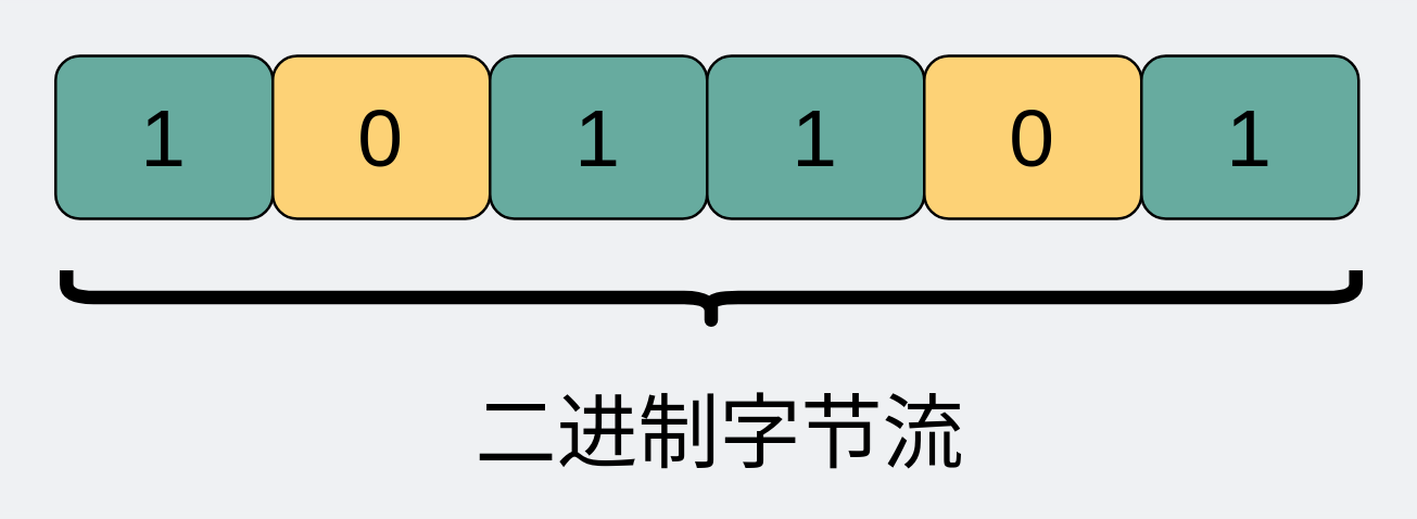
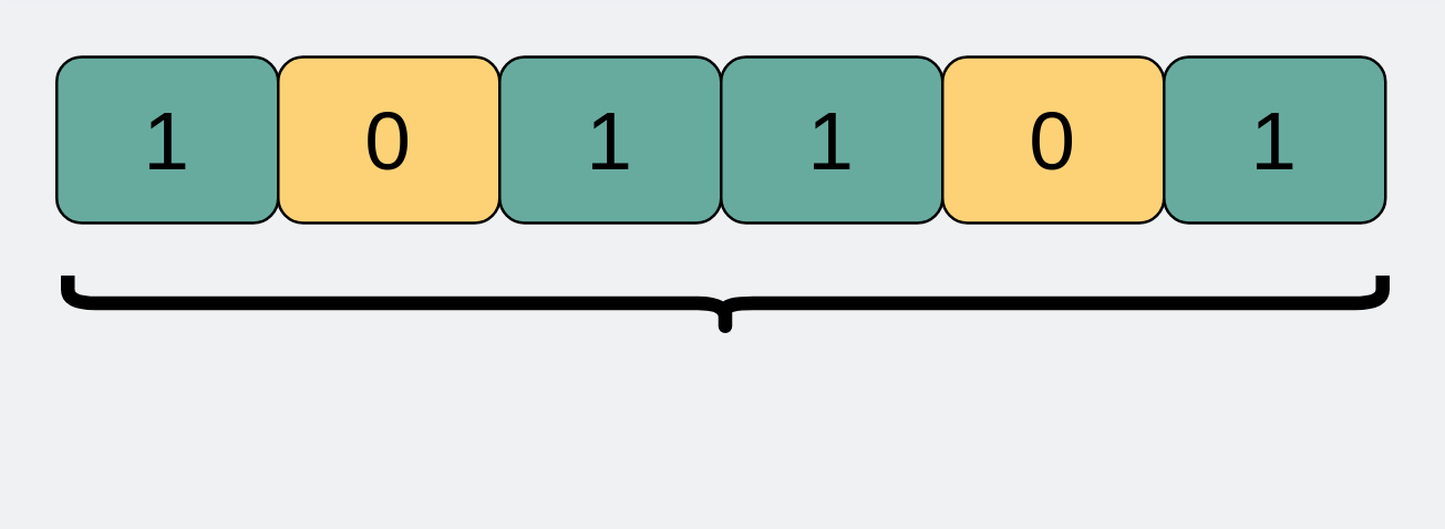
  <mxCell id="0" />
  <mxCell id="1" parent="0" />
  <mxCell id="2" value="&lt;font style=&quot;font-size: 30px;&quot;&gt;1&lt;/font&gt;" style="rounded=1;whiteSpace=wrap;html=1;strokeWidth=1;fontSize=30;strokeColor=#000000;fillColor=#67AB9F;" parent="1" vertex="1"><mxGeometry x="20" y="20" width="80" height="60" as="geometry" /></mxCell>
  <mxCell id="3" value="" style="shape=curlyBracket;whiteSpace=wrap;html=1;rounded=1;strokeColor=#000000;strokeWidth=5;fillColor=none;fontSize=30;fontColor=#000000;direction=north;" parent="1" vertex="1"><mxGeometry x="24" y="99" width="475" height="20" as="geometry" /></mxCell>
- <mxCell id="4" value="二进制字节流" style="text;html=1;strokeColor=none;fillColor=none;align=center;verticalAlign=middle;whiteSpace=wrap;rounded=0;fontSize=30;fontColor=#000000;" parent="1" vertex="1"><mxGeometry x="50" y="149" width="430" height="20" as="geometry" /></mxCell>
  <mxCell id="5" value="&lt;font style=&quot;font-size: 30px;&quot;&gt;0&lt;/font&gt;" style="rounded=1;whiteSpace=wrap;html=1;strokeWidth=1;fontSize=30;strokeColor=#000000;fillColor=#FDD276;" parent="1" vertex="1"><mxGeometry x="100" y="20" width="80" height="60" as="geometry" /></mxCell>
  <mxCell id="6" value="&lt;font style=&quot;font-size: 30px;&quot;&gt;1&lt;/font&gt;" style="rounded=1;whiteSpace=wrap;html=1;strokeWidth=1;fontSize=30;strokeColor=#000000;fillColor=#67AB9F;" parent="1" vertex="1"><mxGeometry x="180" y="20" width="80" height="60" as="geometry" /></mxCell>
  <mxCell id="7" value="&lt;font style=&quot;font-size: 30px;&quot;&gt;1&lt;/font&gt;" style="rounded=1;whiteSpace=wrap;html=1;strokeWidth=1;fontSize=30;strokeColor=#000000;fillColor=#67AB9F;" parent="1" vertex="1"><mxGeometry x="260" y="20" width="80" height="60" as="geometry" /></mxCell>
  <mxCell id="8" value="&lt;font style=&quot;font-size: 30px;&quot;&gt;0&lt;/font&gt;" style="rounded=1;whiteSpace=wrap;html=1;strokeWidth=1;fontSize=30;strokeColor=#000000;fillColor=#FDD276;" parent="1" vertex="1"><mxGeometry x="340" y="20" width="80" height="60" as="geometry" /></mxCell>
  <mxCell id="9" value="&lt;font style=&quot;font-size: 30px;&quot;&gt;1&lt;/font&gt;" style="rounded=1;whiteSpace=wrap;html=1;strokeWidth=1;fontSize=30;strokeColor=#000000;fillColor=#67AB9F;" parent="1" vertex="1"><mxGeometry x="420" y="20" width="80" height="60" as="geometry" /></mxCell>
